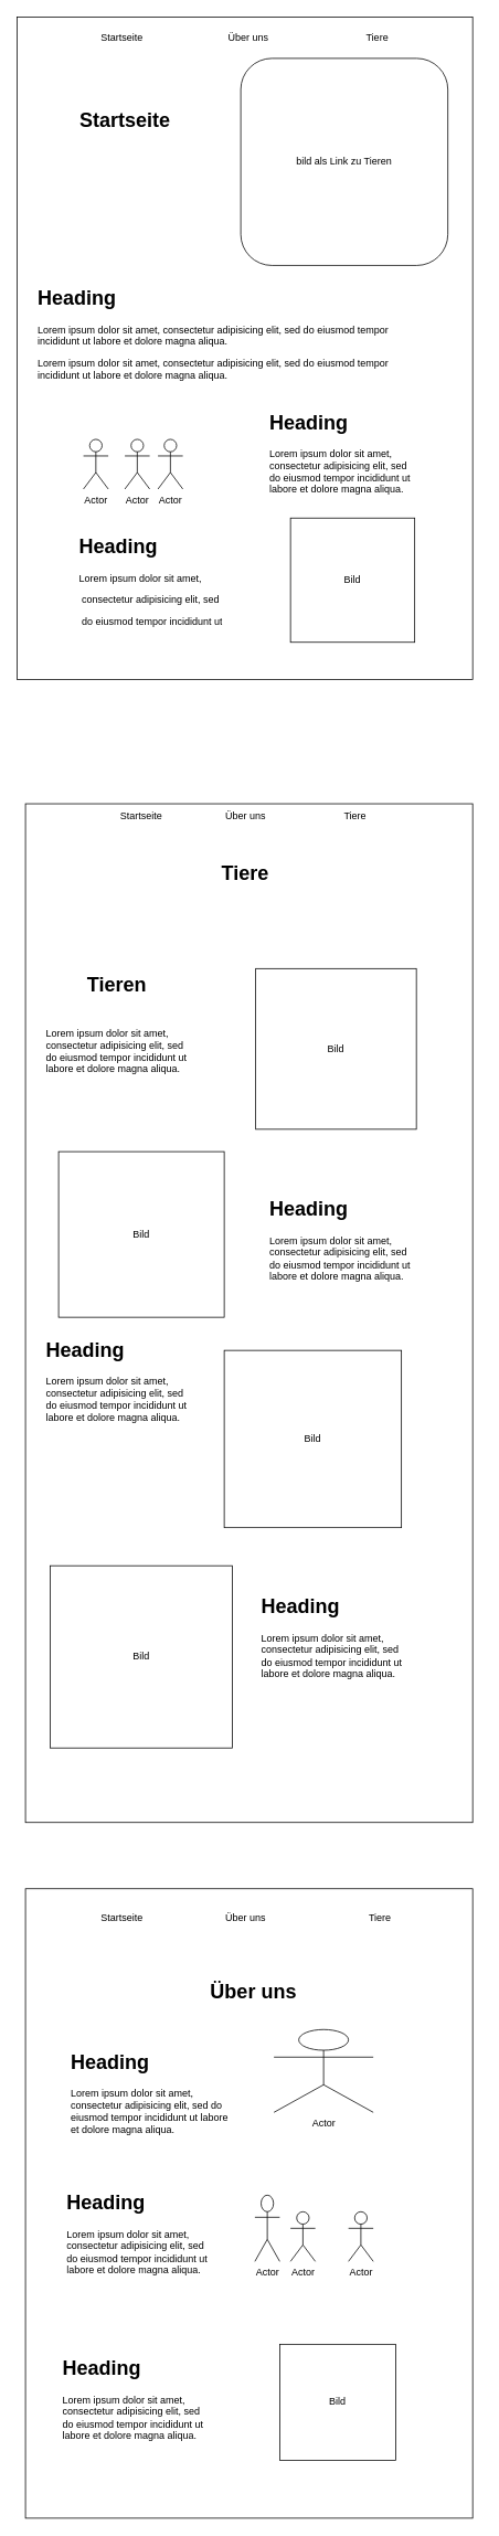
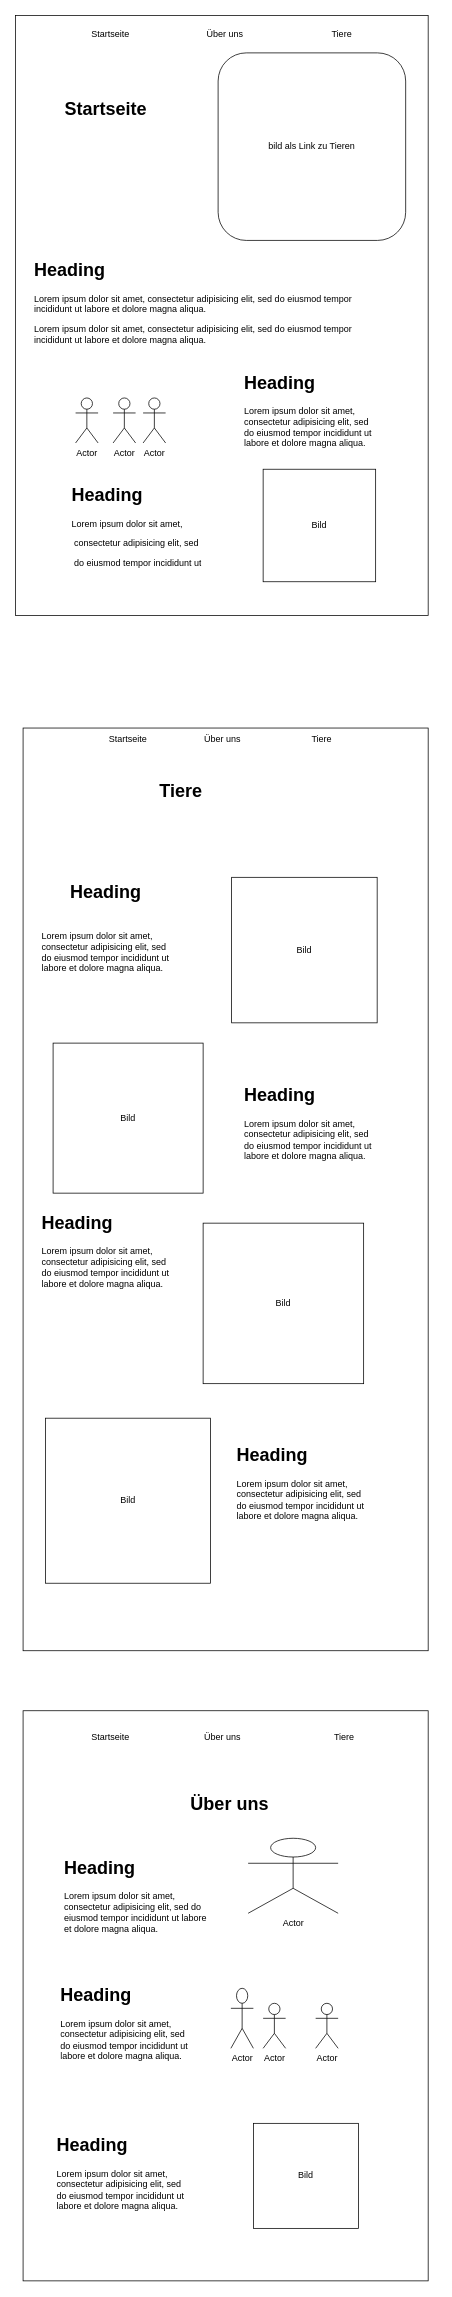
  <mxCell id="0" />
  <mxCell id="1" parent="0" />
  <mxCell id="2" value="" style="rounded=0;whiteSpace=wrap;html=1;" vertex="1" parent="1"><mxGeometry x="20" y="20" width="550" height="800" as="geometry" /></mxCell>
  <mxCell id="3" value="bild als Link zu Tieren" style="whiteSpace=wrap;html=1;aspect=fixed;rounded=1;" vertex="1" parent="1"><mxGeometry x="290" y="70" width="250" height="250" as="geometry" /></mxCell>
  <mxCell id="4" value="Startseite&lt;span style=&quot;&quot;&gt;&lt;span style=&quot;white-space: pre;&quot;&gt;&amp;nbsp;&amp;nbsp;&amp;nbsp;&amp;nbsp;&lt;/span&gt;&lt;/span&gt;&lt;span style=&quot;&quot;&gt;&lt;span style=&quot;white-space: pre;&quot;&gt;&amp;nbsp;&lt;span style=&quot;white-space: pre;&quot;&gt;&#09;&lt;/span&gt;&amp;nbsp;&lt;span style=&quot;white-space: pre;&quot;&gt;&#09;&lt;/span&gt;&lt;span style=&quot;white-space: pre;&quot;&gt;&#09;&lt;/span&gt;&amp;nbsp;&amp;nbsp;&lt;/span&gt;&lt;/span&gt;&lt;span style=&quot;&quot;&gt;&lt;span style=&quot;white-space: pre;&quot;&gt;&amp;nbsp;&amp;nbsp;&amp;nbsp;&amp;nbsp;&lt;/span&gt;&lt;/span&gt;Über uns&lt;span style=&quot;&quot;&gt;&lt;span style=&quot;white-space: pre;&quot;&gt;&amp;nbsp;&amp;nbsp;&amp;nbsp;&amp;nbsp;&lt;span style=&quot;white-space: pre;&quot;&gt;&#09;&lt;span style=&quot;white-space: pre;&quot;&gt;&#09;&lt;/span&gt;&lt;span style=&quot;white-space: pre;&quot;&gt;&#09;&lt;/span&gt;&lt;/span&gt;&lt;/span&gt;&lt;/span&gt;&lt;span style=&quot;&quot;&gt;&lt;span style=&quot;white-space: pre;&quot;&gt;&amp;nbsp;&amp;nbsp;&amp;nbsp;&amp;nbsp;&lt;/span&gt;&lt;/span&gt;&lt;span style=&quot;&quot;&gt;&lt;span style=&quot;white-space: pre;&quot;&gt;&amp;nbsp;&amp;nbsp;&amp;nbsp;&amp;nbsp;&lt;/span&gt;&lt;/span&gt;Tiere" style="text;html=1;strokeColor=none;fillColor=none;align=center;verticalAlign=middle;whiteSpace=wrap;rounded=0;" vertex="1" parent="1"><mxGeometry x="30" y="30" width="530" height="30" as="geometry" /></mxCell>
  <mxCell id="5" value="&lt;h1&gt;Heading&lt;/h1&gt;&lt;p&gt;Lorem ipsum dolor sit amet, consectetur adipisicing elit, sed do eiusmod tempor incididunt ut labore et dolore magna aliqua.&lt;/p&gt;Lorem ipsum dolor sit amet, consectetur adipisicing elit, sed do eiusmod tempor incididunt ut labore et dolore magna aliqua." style="text;html=1;strokeColor=none;fillColor=none;spacing=5;spacingTop=-20;whiteSpace=wrap;overflow=hidden;rounded=0;" vertex="1" parent="1"><mxGeometry x="40" y="340" width="470" height="190" as="geometry" /></mxCell>
  <mxCell id="6" value="&lt;h1&gt;Heading&lt;/h1&gt;&lt;p&gt;Lorem ipsum dolor sit amet,&lt;/p&gt;&lt;p&gt;&amp;nbsp;consectetur adipisicing elit, sed&lt;/p&gt;&lt;p&gt;&amp;nbsp;do eiusmod tempor incididunt ut&lt;/p&gt;&lt;p&gt;&amp;nbsp;labore et dolore magna aliqua.&lt;/p&gt;" style="text;html=1;strokeColor=none;fillColor=none;spacing=5;spacingTop=-20;whiteSpace=wrap;overflow=hidden;rounded=0;" vertex="1" parent="1"><mxGeometry x="90" y="640" width="200" height="120" as="geometry" /></mxCell>
  <mxCell id="7" value="Bild" style="whiteSpace=wrap;html=1;aspect=fixed;" vertex="1" parent="1"><mxGeometry x="350" y="625" width="150" height="150" as="geometry" /></mxCell>
  <mxCell id="8" value="&lt;h1&gt;Heading&lt;/h1&gt;&lt;p&gt;Lorem ipsum dolor sit amet, consectetur adipisicing elit, sed do eiusmod tempor incididunt ut labore et dolore magna aliqua.&lt;/p&gt;" style="text;html=1;strokeColor=none;fillColor=none;spacing=5;spacingTop=-20;whiteSpace=wrap;overflow=hidden;rounded=0;" vertex="1" parent="1"><mxGeometry x="320" y="490" width="190" height="120" as="geometry" /></mxCell>
- <mxCell id="9" value="Startseite" style="text;strokeColor=none;fillColor=none;html=1;fontSize=24;fontStyle=1;verticalAlign=middle;align=center;" vertex="1" parent="1"><mxGeometry x="70" y="80" width="160" height="130" as="geometry" /></mxCell>
+ <mxCell id="9" value="Startseite" style="text;strokeColor=none;fillColor=none;html=1;fontSize=24;fontStyle=1;verticalAlign=middle;align=center;" vertex="1" parent="1"><mxGeometry x="60" y="80" width="160" height="130" as="geometry" /></mxCell>
  <mxCell id="10" value="Actor" style="shape=umlActor;verticalLabelPosition=bottom;verticalAlign=top;html=1;outlineConnect=0;" vertex="1" parent="1"><mxGeometry x="100" y="530" width="30" height="60" as="geometry" /></mxCell>
  <mxCell id="11" value="Actor" style="shape=umlActor;verticalLabelPosition=bottom;verticalAlign=top;html=1;outlineConnect=0;" vertex="1" parent="1"><mxGeometry x="150" y="530" width="30" height="60" as="geometry" /></mxCell>
  <mxCell id="12" value="Actor" style="shape=umlActor;verticalLabelPosition=bottom;verticalAlign=top;html=1;outlineConnect=0;" vertex="1" parent="1"><mxGeometry x="190" y="530" width="30" height="60" as="geometry" /></mxCell>
  <mxCell id="13" value="" style="rounded=0;whiteSpace=wrap;html=1;" vertex="1" parent="1"><mxGeometry x="30" y="970" width="540" height="1230" as="geometry" /></mxCell>
  <mxCell id="14" value="&lt;h1&gt;Heading&lt;/h1&gt;&lt;p&gt;Lorem ipsum dolor sit amet, consectetur adipisicing elit, sed do eiusmod tempor incididunt ut labore et dolore magna aliqua.&lt;/p&gt;" style="text;html=1;strokeColor=none;fillColor=none;spacing=5;spacingTop=-20;whiteSpace=wrap;overflow=hidden;rounded=0;" vertex="1" parent="1"><mxGeometry x="320" y="1440" width="190" height="120" as="geometry" /></mxCell>
- <mxCell id="15" value="Tiere" style="text;strokeColor=none;fillColor=none;html=1;fontSize=24;fontStyle=1;verticalAlign=middle;align=center;" vertex="1" parent="1"><mxGeometry x="142.5" y="1020" width="305" height="70" as="geometry" /></mxCell>
+ <mxCell id="15" value="Tiere" style="text;strokeColor=none;fillColor=none;html=1;fontSize=24;fontStyle=1;verticalAlign=middle;align=center;" vertex="1" parent="1"><mxGeometry x="87.5" y="1020" width="305" height="70" as="geometry" /></mxCell>
  <mxCell id="16" value="Startseite&lt;span style=&quot;border-color: var(--border-color);&quot;&gt;&amp;nbsp;&lt;span style=&quot;border-color: var(--border-color);&quot;&gt;&lt;span style=&quot;border-color: var(--border-color);&quot;&gt;&amp;nbsp;&amp;nbsp;&amp;nbsp;&amp;nbsp;&lt;/span&gt;&lt;/span&gt;&amp;nbsp;&lt;span style=&quot;white-space: pre;&quot;&gt;&#09;&lt;/span&gt;&lt;span style=&quot;white-space: pre;&quot;&gt;&#09;&lt;/span&gt;&amp;nbsp;&amp;nbsp;&lt;/span&gt;&lt;span style=&quot;border-color: var(--border-color);&quot;&gt;&amp;nbsp;&amp;nbsp;&amp;nbsp;&amp;nbsp;&lt;/span&gt;Über uns&lt;span style=&quot;border-color: var(--border-color);&quot;&gt;&lt;span style=&quot;border-color: var(--border-color);&quot;&gt;&amp;nbsp;&amp;nbsp;&amp;nbsp;&amp;nbsp;&lt;span style=&quot;border-color: var(--border-color);&quot;&gt;&lt;span style=&quot;border-color: var(--border-color);&quot;&gt;&amp;nbsp;&amp;nbsp;&amp;nbsp;&lt;span style=&quot;white-space: pre;&quot;&gt;&#09;&lt;/span&gt;&lt;span style=&quot;white-space: pre;&quot;&gt;&#09;&lt;/span&gt;&amp;nbsp;&lt;/span&gt;&lt;/span&gt;&lt;/span&gt;&lt;/span&gt;&lt;span style=&quot;border-color: var(--border-color);&quot;&gt;&amp;nbsp;&amp;nbsp;&amp;nbsp;&amp;nbsp;&lt;/span&gt;&lt;span style=&quot;border-color: var(--border-color);&quot;&gt;&amp;nbsp;&amp;nbsp;&amp;nbsp;&amp;nbsp;&lt;/span&gt;Tiere&lt;span style=&quot;border-color: var(--border-color);&quot;&gt;&lt;span style=&quot;border-color: var(--border-color);&quot;&gt;&amp;nbsp;&lt;/span&gt;&lt;/span&gt;" style="text;html=1;strokeColor=none;fillColor=none;align=center;verticalAlign=middle;whiteSpace=wrap;rounded=0;" vertex="1" parent="1"><mxGeometry x="90" y="970" width="410" height="30" as="geometry" /></mxCell>
  <mxCell id="17" value="Bild" style="whiteSpace=wrap;html=1;aspect=fixed;" vertex="1" parent="1"><mxGeometry x="308" y="1169" width="194" height="194" as="geometry" /></mxCell>
  <mxCell id="18" value="Bild" style="whiteSpace=wrap;html=1;aspect=fixed;" vertex="1" parent="1"><mxGeometry x="70" y="1390" width="200" height="200" as="geometry" /></mxCell>
  <mxCell id="19" value="&lt;h1&gt;Heading&lt;/h1&gt;&lt;p&gt;Lorem ipsum dolor sit amet, consectetur adipisicing elit, sed do eiusmod tempor incididunt ut labore et dolore magna aliqua.&lt;/p&gt;" style="text;html=1;strokeColor=none;fillColor=none;spacing=5;spacingTop=-20;whiteSpace=wrap;overflow=hidden;rounded=0;" vertex="1" parent="1"><mxGeometry x="50" y="1610" width="190" height="120" as="geometry" /></mxCell>
  <mxCell id="20" value="Bild" style="whiteSpace=wrap;html=1;aspect=fixed;" vertex="1" parent="1"><mxGeometry x="270" y="1630" width="214" height="214" as="geometry" /></mxCell>
  <mxCell id="21" value="Bild" style="whiteSpace=wrap;html=1;aspect=fixed;" vertex="1" parent="1"><mxGeometry x="60" y="1890" width="220" height="220" as="geometry" /></mxCell>
  <mxCell id="22" value="&lt;h1&gt;Heading&lt;/h1&gt;&lt;p&gt;Lorem ipsum dolor sit amet, consectetur adipisicing elit, sed do eiusmod tempor incididunt ut labore et dolore magna aliqua.&lt;/p&gt;" style="text;html=1;strokeColor=none;fillColor=none;spacing=5;spacingTop=-20;whiteSpace=wrap;overflow=hidden;rounded=0;" vertex="1" parent="1"><mxGeometry x="310" y="1920" width="190" height="120" as="geometry" /></mxCell>
  <mxCell id="23" value="&lt;h1&gt;&lt;br&gt;&lt;/h1&gt;&lt;p&gt;Lorem ipsum dolor sit amet, consectetur adipisicing elit, sed do eiusmod tempor incididunt ut labore et dolore magna aliqua.&lt;/p&gt;" style="text;html=1;strokeColor=none;fillColor=none;spacing=5;spacingTop=-20;whiteSpace=wrap;overflow=hidden;rounded=0;" vertex="1" parent="1"><mxGeometry x="50" y="1190" width="180" height="190" as="geometry" /></mxCell>
  <mxCell id="24" value="" style="rounded=0;whiteSpace=wrap;html=1;" vertex="1" parent="1"><mxGeometry x="30" y="2280" width="540" height="760" as="geometry" /></mxCell>
  <mxCell id="25" value="Startseite&amp;nbsp;&amp;nbsp;&amp;nbsp;&lt;span style=&quot;white-space: pre;&quot;&gt;&#09;&lt;span style=&quot;white-space: pre;&quot;&gt;&#09;&lt;/span&gt;&lt;/span&gt;&lt;span style=&quot;white-space: pre;&quot;&gt;&#09;&lt;/span&gt;&amp;nbsp;&lt;span style=&quot;border-color: var(--border-color);&quot;&gt;&lt;/span&gt;&lt;span style=&quot;border-color: var(--border-color);&quot;&gt;&amp;nbsp;&amp;nbsp;&amp;nbsp;&amp;nbsp;&lt;/span&gt;Über uns&lt;span style=&quot;border-color: var(--border-color);&quot;&gt;&lt;span style=&quot;border-color: var(--border-color);&quot;&gt;&amp;nbsp;&amp;nbsp;&amp;nbsp;&amp;nbsp;&lt;span style=&quot;border-color: var(--border-color);&quot;&gt;&lt;span style=&quot;border-color: var(--border-color);&quot;&gt;&amp;nbsp;&amp;nbsp;&amp;nbsp;&lt;span style=&quot;white-space: pre;&quot;&gt;&#09;&lt;/span&gt;&lt;span style=&quot;white-space: pre;&quot;&gt;&#09;&lt;/span&gt;&lt;span style=&quot;white-space: pre;&quot;&gt;&#09;&lt;/span&gt;&amp;nbsp;&lt;/span&gt;&lt;/span&gt;&lt;/span&gt;&lt;/span&gt;&lt;span style=&quot;border-color: var(--border-color);&quot;&gt;&amp;nbsp;&amp;nbsp;&amp;nbsp;&amp;nbsp;&lt;/span&gt;&lt;span style=&quot;border-color: var(--border-color);&quot;&gt;&amp;nbsp;&amp;nbsp;&amp;nbsp;&amp;nbsp;&lt;/span&gt;Tiere&lt;span style=&quot;border-color: var(--border-color);&quot;&gt;&amp;nbsp;&amp;nbsp;&amp;nbsp;&amp;nbsp;&lt;/span&gt;&lt;span style=&quot;border-color: var(--border-color);&quot;&gt;&amp;nbsp;&amp;nbsp;&amp;nbsp;&amp;nbsp;&lt;/span&gt;&lt;span style=&quot;border-color: var(--border-color);&quot;&gt;&amp;nbsp; &amp;nbsp;&lt;/span&gt;" style="text;html=1;strokeColor=none;fillColor=none;align=center;verticalAlign=middle;whiteSpace=wrap;rounded=0;" vertex="1" parent="1"><mxGeometry x="50" y="2300" width="530" height="30" as="geometry" /></mxCell>
  <mxCell id="26" value="&lt;h1&gt;Heading&lt;/h1&gt;&lt;p&gt;Lorem ipsum dolor sit amet, consectetur adipisicing elit, sed do eiusmod tempor incididunt ut labore et dolore magna aliqua.&lt;/p&gt;" style="text;html=1;strokeColor=none;fillColor=none;spacing=5;spacingTop=-20;whiteSpace=wrap;overflow=hidden;rounded=0;" vertex="1" parent="1"><mxGeometry x="80" y="2470" width="210" height="190" as="geometry" /></mxCell>
  <mxCell id="27" value="Über uns" style="text;strokeColor=none;fillColor=none;html=1;fontSize=24;fontStyle=1;verticalAlign=middle;align=center;" vertex="1" parent="1"><mxGeometry x="255" y="2385" width="100" height="40" as="geometry" /></mxCell>
  <mxCell id="28" value="Actor" style="shape=umlActor;verticalLabelPosition=bottom;verticalAlign=top;html=1;outlineConnect=0;" vertex="1" parent="1"><mxGeometry x="330" y="2450" width="120" height="100" as="geometry" /></mxCell>
  <mxCell id="29" value="&lt;h1&gt;Heading&lt;/h1&gt;&lt;p&gt;Lorem ipsum dolor sit amet, consectetur adipisicing elit, sed do eiusmod tempor incididunt ut labore et dolore magna aliqua.&lt;/p&gt;" style="text;html=1;strokeColor=none;fillColor=none;spacing=5;spacingTop=-20;whiteSpace=wrap;overflow=hidden;rounded=0;" vertex="1" parent="1"><mxGeometry x="70" y="2840" width="190" height="120" as="geometry" /></mxCell>
  <mxCell id="30" value="&lt;h1&gt;Heading&lt;/h1&gt;&lt;p&gt;Lorem ipsum dolor sit amet, consectetur adipisicing elit, sed do eiusmod tempor incididunt ut labore et dolore magna aliqua.&lt;/p&gt;" style="text;html=1;strokeColor=none;fillColor=none;spacing=5;spacingTop=-20;whiteSpace=wrap;overflow=hidden;rounded=0;" vertex="1" parent="1"><mxGeometry x="75" y="2640" width="190" height="120" as="geometry" /></mxCell>
  <mxCell id="31" value="Actor" style="shape=umlActor;verticalLabelPosition=bottom;verticalAlign=top;html=1;outlineConnect=0;" vertex="1" parent="1"><mxGeometry x="420" y="2670" width="30" height="60" as="geometry" /></mxCell>
  <mxCell id="32" value="Actor" style="shape=umlActor;verticalLabelPosition=bottom;verticalAlign=top;html=1;outlineConnect=0;" vertex="1" parent="1"><mxGeometry x="350" y="2670" width="30" height="60" as="geometry" /></mxCell>
  <mxCell id="33" value="Bild" style="whiteSpace=wrap;html=1;aspect=fixed;" vertex="1" parent="1"><mxGeometry x="337" y="2830" width="140" height="140" as="geometry" /></mxCell>
  <mxCell id="34" value="Actor" style="shape=umlActor;verticalLabelPosition=bottom;verticalAlign=top;html=1;outlineConnect=0;" vertex="1" parent="1"><mxGeometry x="307" y="2650" width="30" height="80" as="geometry" /></mxCell>
- <mxCell id="35" value="Tieren" style="text;strokeColor=none;fillColor=none;html=1;fontSize=24;fontStyle=1;verticalAlign=middle;align=center;" vertex="1" parent="1"><mxGeometry x="90" y="1169" width="100" height="40" as="geometry" /></mxCell>
+ <mxCell id="35" value="Heading" style="text;strokeColor=none;fillColor=none;html=1;fontSize=24;fontStyle=1;verticalAlign=middle;align=center;" vertex="1" parent="1"><mxGeometry x="90" y="1169" width="100" height="40" as="geometry" /></mxCell>
